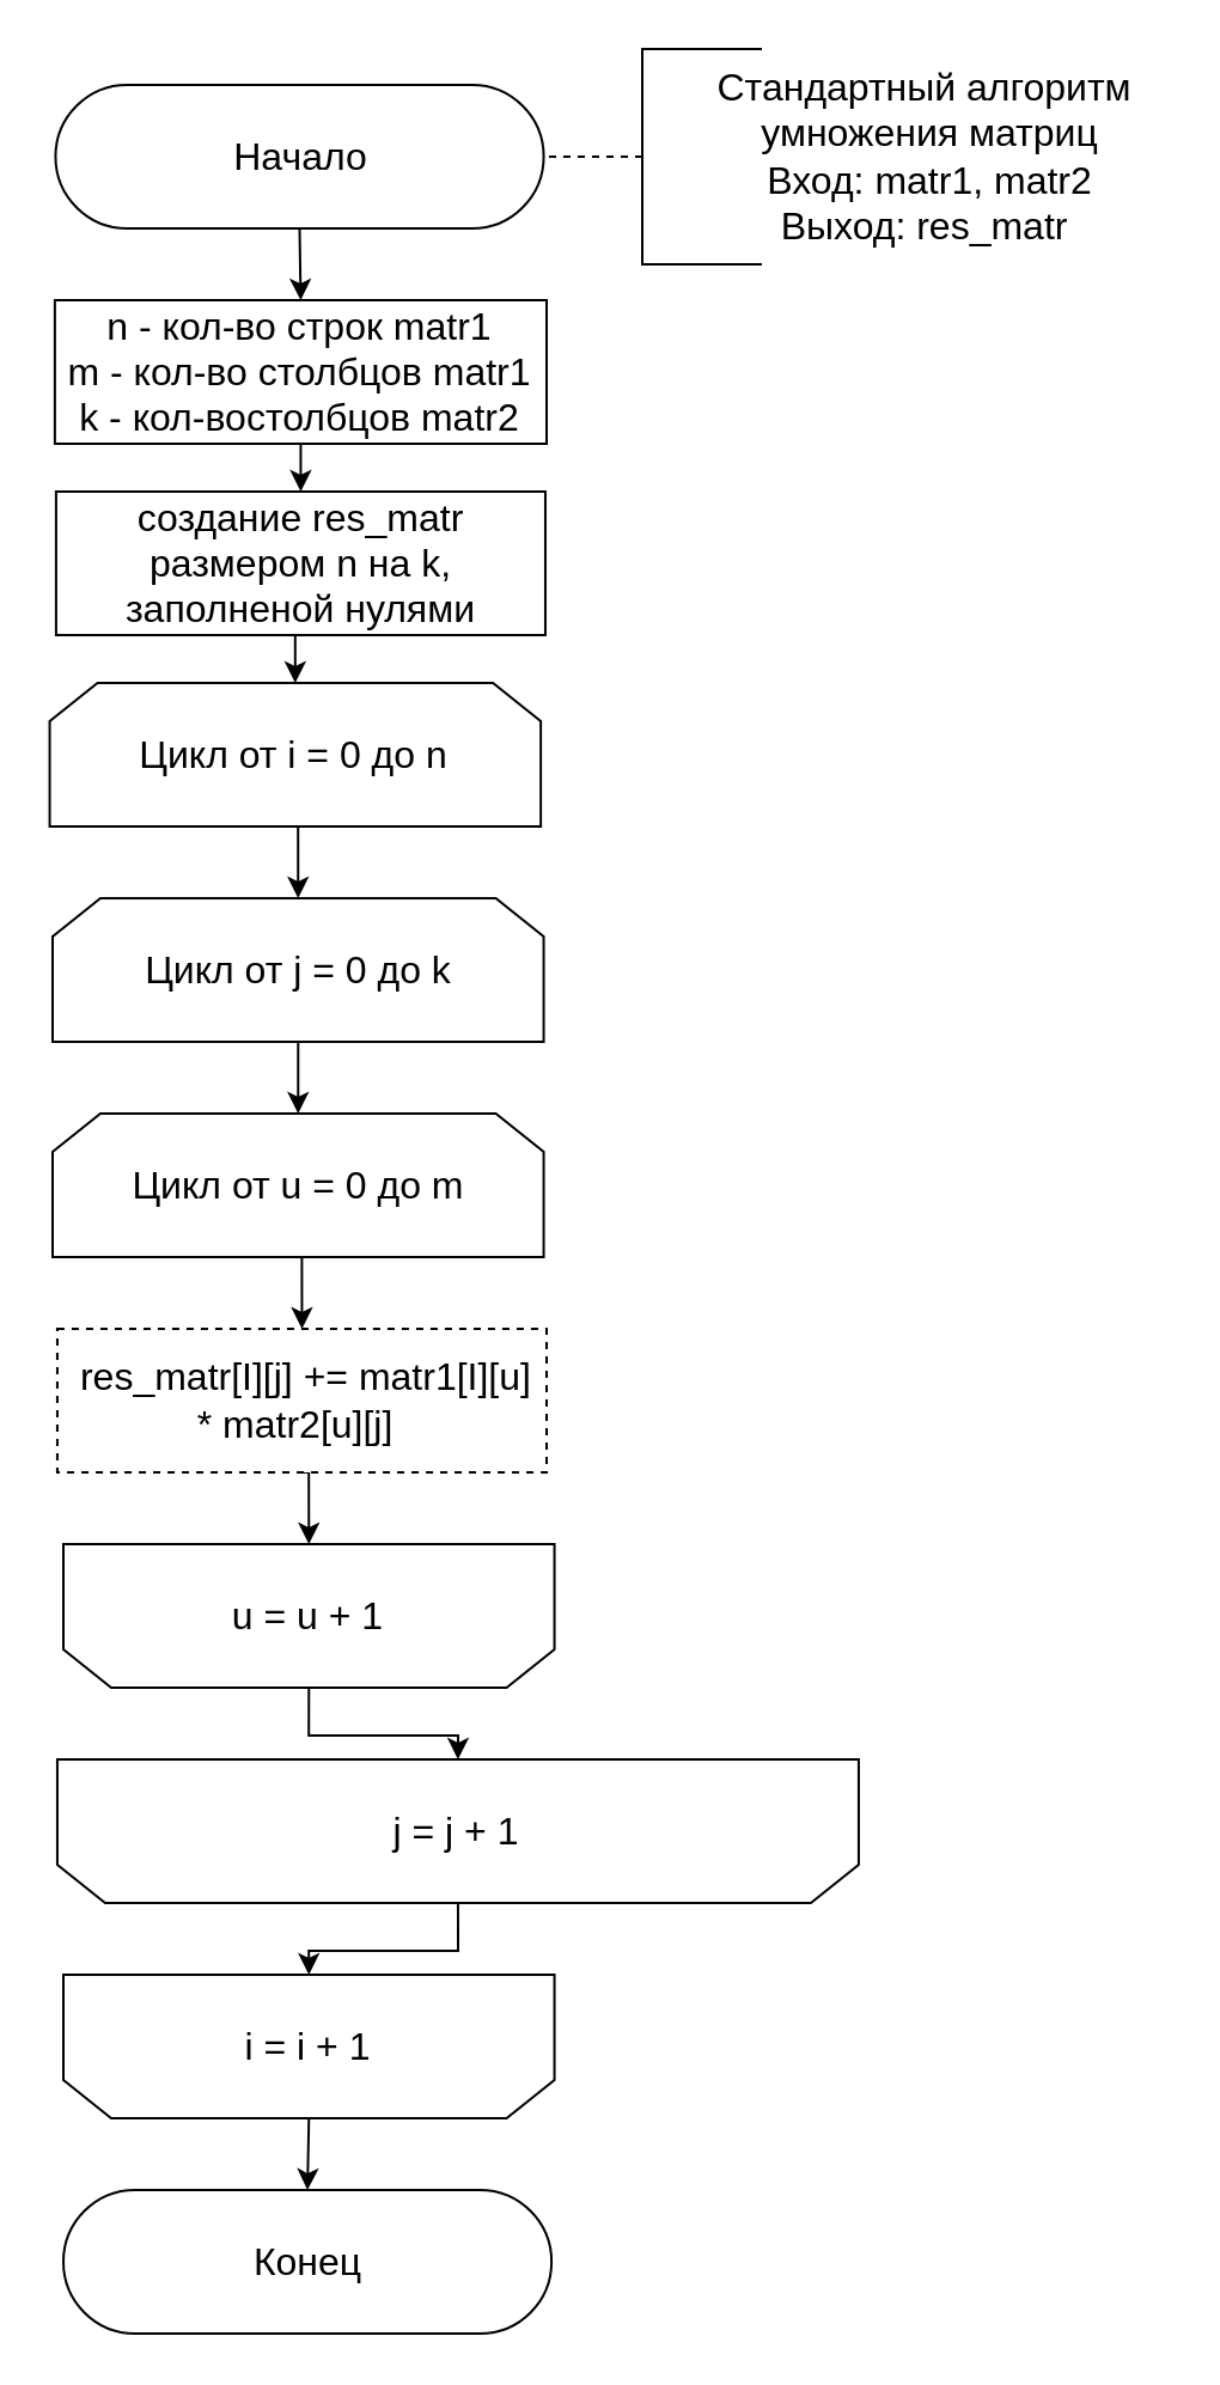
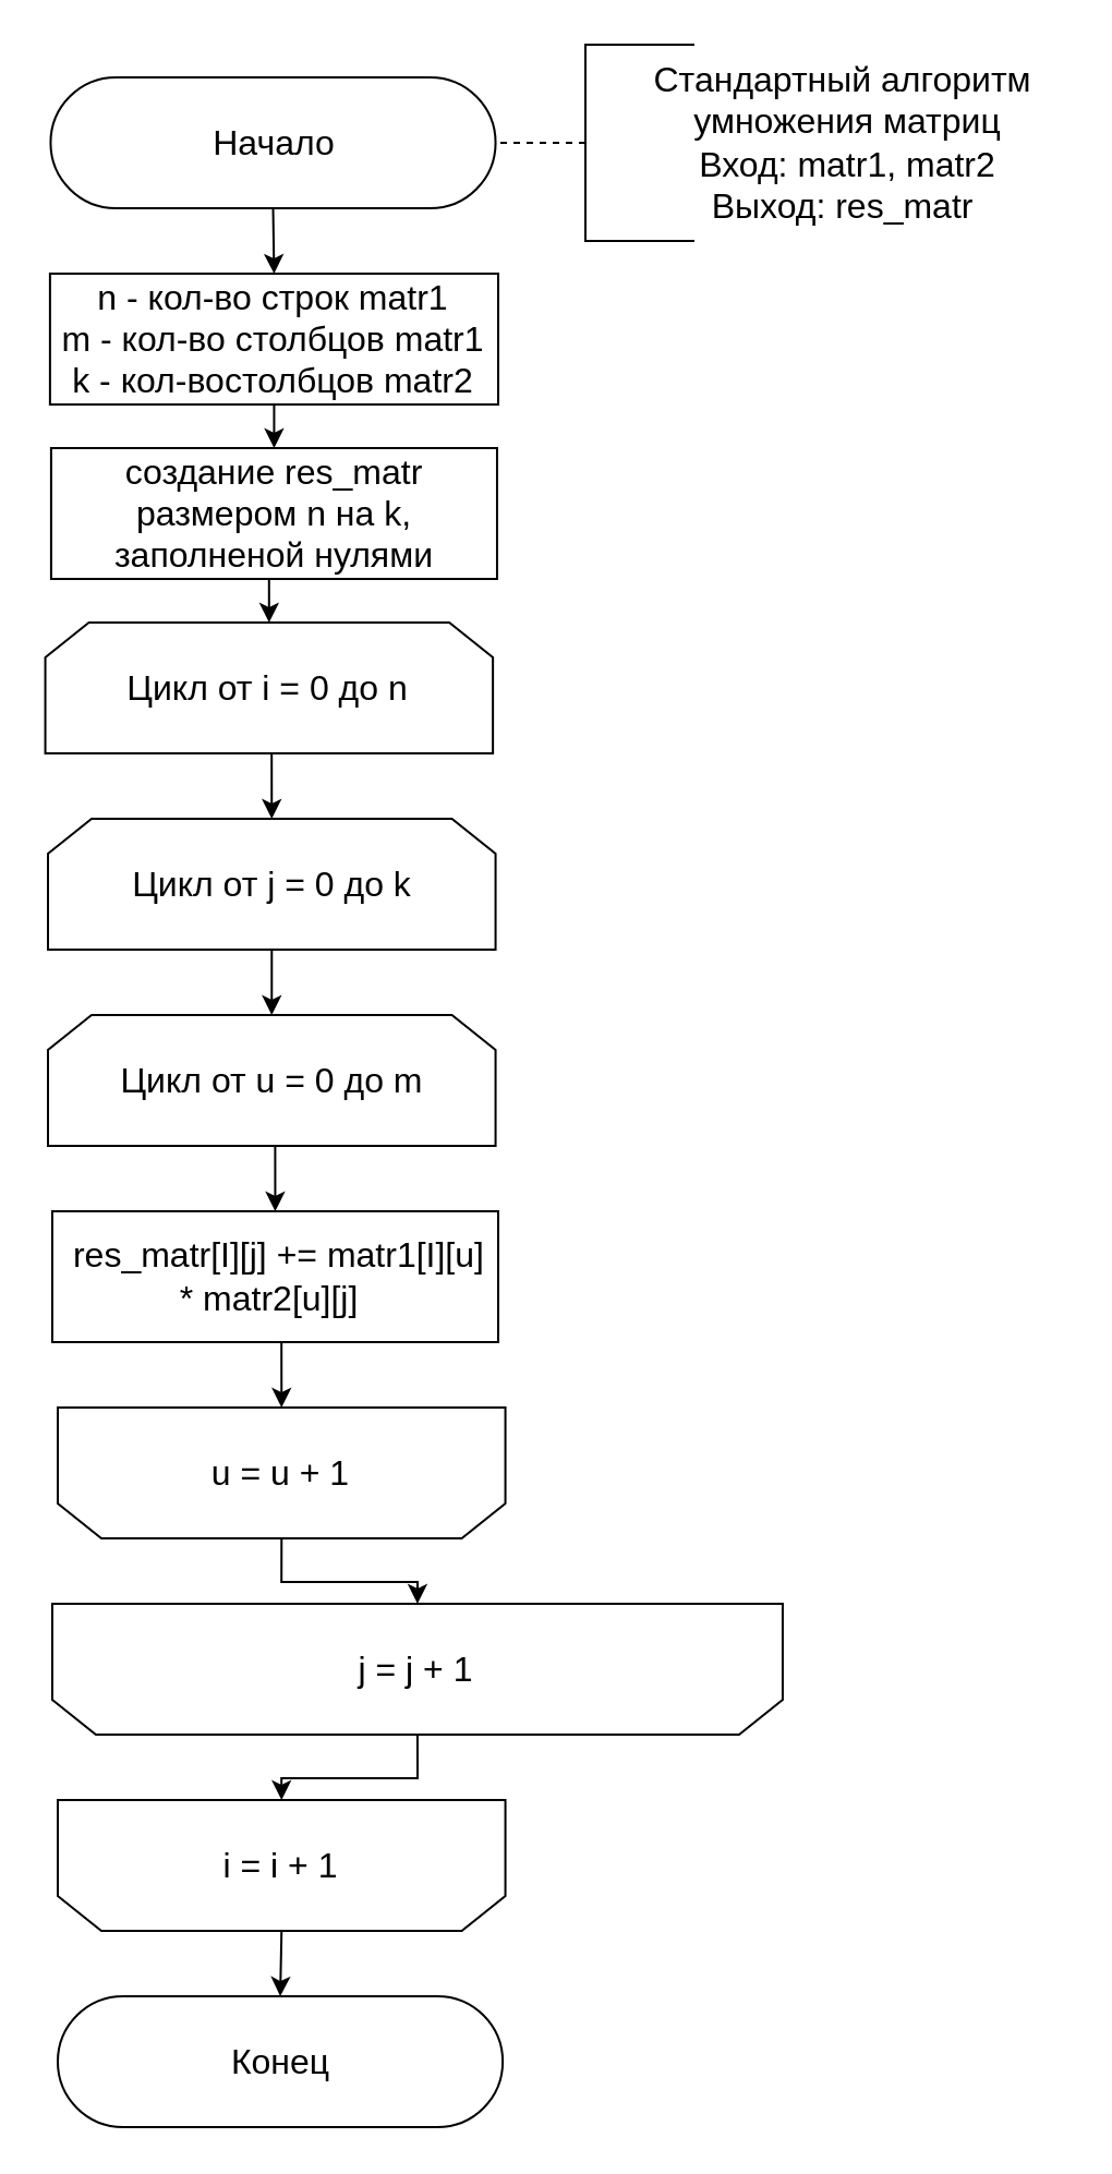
  <mxCell id="0" />
  <mxCell id="1" parent="0" />
  <mxCell id="2" style="edgeStyle=orthogonalEdgeStyle;rounded=0;orthogonalLoop=1;jettySize=auto;html=1;exitX=0.5;exitY=0.5;exitDx=0;exitDy=30;exitPerimeter=0;entryX=0.5;entryY=0;entryDx=0;entryDy=0;endArrow=classic;endFill=1;" edge="1" parent="1" source="3" target="19"><mxGeometry relative="1" as="geometry" /></mxCell>
  <mxCell id="3" value="&lt;font style=&quot;font-size: 16px&quot;&gt;Начало&lt;/font&gt;" style="html=1;dashed=0;whitespace=wrap;shape=mxgraph.dfd.start" vertex="1" parent="1"><mxGeometry x="22.72" y="35" width="204.06" height="60" as="geometry" /></mxCell>
  <mxCell id="4" style="edgeStyle=orthogonalEdgeStyle;rounded=0;orthogonalLoop=1;jettySize=auto;html=1;exitX=0.5;exitY=1;exitDx=0;exitDy=0;entryX=0.5;entryY=1;entryDx=0;entryDy=0;" edge="1" parent="1" source="5" target="25"><mxGeometry relative="1" as="geometry" /></mxCell>
- <mxCell id="5" value="&lt;font&gt;&lt;font size=&quot;3&quot;&gt;&amp;nbsp;res_matr[I][j] += matr1[I][u] * matr2[u][j]&amp;nbsp;&lt;/font&gt;&lt;br&gt;&lt;/font&gt;" style="rounded=0;whiteSpace=wrap;html=1;shadow=0;glass=0;sketch=0;strokeWidth=1;gradientColor=none;dashed=1;" vertex="1" parent="1"><mxGeometry x="23.47" y="555" width="204.53" height="60" as="geometry" /></mxCell>
+ <mxCell id="5" value="&lt;font&gt;&lt;font size=&quot;3&quot;&gt;&amp;nbsp;res_matr[I][j] += matr1[I][u] * matr2[u][j]&amp;nbsp;&lt;/font&gt;&lt;br&gt;&lt;/font&gt;" style="rounded=0;whiteSpace=wrap;html=1;shadow=0;glass=0;sketch=0;strokeWidth=1;gradientColor=none;" vertex="1" parent="1"><mxGeometry x="23.47" y="555" width="204.53" height="60" as="geometry" /></mxCell>
  <mxCell id="6" style="edgeStyle=orthogonalEdgeStyle;rounded=0;orthogonalLoop=1;jettySize=auto;html=1;exitX=0.5;exitY=1;exitDx=0;exitDy=0;entryX=0.5;entryY=0;entryDx=0;entryDy=0;" edge="1" parent="1" source="7" target="9"><mxGeometry relative="1" as="geometry" /></mxCell>
  <mxCell id="7" value="&lt;font style=&quot;font-size: 16px&quot;&gt;Цикл от i = 0 до n&lt;/font&gt;" style="shape=loopLimit;whiteSpace=wrap;html=1;strokeWidth=1;" vertex="1" parent="1"><mxGeometry x="20.28" y="285" width="205.28" height="60" as="geometry" /></mxCell>
  <mxCell id="8" style="edgeStyle=orthogonalEdgeStyle;rounded=0;orthogonalLoop=1;jettySize=auto;html=1;exitX=0.5;exitY=1;exitDx=0;exitDy=0;entryX=0.5;entryY=0;entryDx=0;entryDy=0;" edge="1" parent="1" source="9" target="21"><mxGeometry relative="1" as="geometry" /></mxCell>
  <mxCell id="9" value="&lt;font style=&quot;font-size: 16px&quot;&gt;Цикл от j = 0 до k&lt;br&gt;&lt;/font&gt;" style="shape=loopLimit;whiteSpace=wrap;html=1;strokeWidth=1;" vertex="1" parent="1"><mxGeometry x="21.5" y="375" width="205.28" height="60" as="geometry" /></mxCell>
  <mxCell id="10" style="edgeStyle=orthogonalEdgeStyle;rounded=0;orthogonalLoop=1;jettySize=auto;html=1;exitX=0.5;exitY=0;exitDx=0;exitDy=0;entryX=0.5;entryY=1;entryDx=0;entryDy=0;" edge="1" parent="1" source="11" target="13"><mxGeometry relative="1" as="geometry" /></mxCell>
  <mxCell id="11" value="&lt;font style=&quot;font-size: 16px&quot;&gt;j = j + 1&lt;br&gt;&lt;/font&gt;" style="shape=loopLimit;whiteSpace=wrap;html=1;strokeWidth=1;direction=west;" vertex="1" parent="1"><mxGeometry x="23.47" y="735" width="335" height="60" as="geometry" /></mxCell>
  <mxCell id="12" style="edgeStyle=orthogonalEdgeStyle;rounded=0;orthogonalLoop=1;jettySize=auto;html=1;exitX=0.5;exitY=0;exitDx=0;exitDy=0;entryX=0.5;entryY=0.5;entryDx=0;entryDy=-30.0;entryPerimeter=0;" edge="1" parent="1" source="13" target="14"><mxGeometry relative="1" as="geometry" /></mxCell>
  <mxCell id="13" value="&lt;font style=&quot;font-size: 16px&quot;&gt;i = i + 1&lt;/font&gt;" style="shape=loopLimit;whiteSpace=wrap;html=1;strokeWidth=1;direction=west;" vertex="1" parent="1"><mxGeometry x="26" y="825" width="205.28" height="60" as="geometry" /></mxCell>
  <mxCell id="14" value="&lt;font style=&quot;font-size: 16px&quot;&gt;Конец&lt;/font&gt;" style="html=1;dashed=0;whitespace=wrap;shape=mxgraph.dfd.start" vertex="1" parent="1"><mxGeometry x="26" y="915" width="204.06" height="60" as="geometry" /></mxCell>
  <mxCell id="15" style="edgeStyle=orthogonalEdgeStyle;rounded=0;orthogonalLoop=1;jettySize=auto;html=1;exitX=0;exitY=0.5;exitDx=0;exitDy=0;exitPerimeter=0;entryX=1;entryY=0.5;entryDx=0;entryDy=0;entryPerimeter=0;dashed=1;endArrow=none;endFill=0;" edge="1" parent="1" source="16" target="3"><mxGeometry relative="1" as="geometry" /></mxCell>
  <mxCell id="16" value="" style="strokeWidth=1;html=1;shape=mxgraph.flowchart.annotation_1;align=left;pointerEvents=1;" vertex="1" parent="1"><mxGeometry x="268" y="20" width="50" height="90" as="geometry" /></mxCell>
  <mxCell id="17" value="&lt;div&gt;&lt;font size=&quot;3&quot;&gt;Стандартный алгоритм&amp;nbsp;&lt;/font&gt;&lt;/div&gt;&lt;div&gt;&lt;font size=&quot;3&quot;&gt;умножения матриц&lt;/font&gt;&lt;/div&gt;&lt;font&gt;&lt;div style=&quot;font-size: 16px&quot;&gt;Вход: matr1, matr2&lt;/div&gt;&lt;div&gt;&lt;div&gt;&lt;font size=&quot;3&quot;&gt;Выход: res_matr&amp;nbsp;&lt;/font&gt;&lt;/div&gt;&lt;/div&gt;&lt;/font&gt;" style="text;html=1;align=center;verticalAlign=middle;resizable=0;points=[];autosize=1;strokeColor=none;fillColor=none;" vertex="1" parent="1"><mxGeometry x="288" y="35" width="200" height="60" as="geometry" /></mxCell>
  <mxCell id="18" style="edgeStyle=orthogonalEdgeStyle;rounded=0;orthogonalLoop=1;jettySize=auto;html=1;exitX=0.5;exitY=1;exitDx=0;exitDy=0;entryX=0.5;entryY=0;entryDx=0;entryDy=0;" edge="1" parent="1" source="19" target="23"><mxGeometry relative="1" as="geometry" /></mxCell>
  <mxCell id="19" value="&lt;font style=&quot;font-size: 16px&quot;&gt;n - кол-во строк&amp;nbsp;&lt;span&gt;matr1&lt;/span&gt;&lt;br&gt;m - кол-во столбцов&amp;nbsp;&lt;span&gt;matr1&lt;/span&gt;&lt;br&gt;k - кол-востолбцов&amp;nbsp;&lt;span&gt;matr2&lt;/span&gt;&lt;br&gt;&lt;/font&gt;" style="rounded=0;whiteSpace=wrap;html=1;shadow=0;glass=0;sketch=0;strokeWidth=1;gradientColor=none;" vertex="1" parent="1"><mxGeometry x="22.44" y="125" width="205.56" height="60" as="geometry" /></mxCell>
  <mxCell id="20" style="edgeStyle=orthogonalEdgeStyle;rounded=0;orthogonalLoop=1;jettySize=auto;html=1;exitX=0.5;exitY=1;exitDx=0;exitDy=0;entryX=0.5;entryY=0;entryDx=0;entryDy=0;" edge="1" parent="1" source="21" target="5"><mxGeometry relative="1" as="geometry" /></mxCell>
  <mxCell id="21" value="&lt;font style=&quot;font-size: 16px&quot;&gt;Цикл от u = 0 до m&lt;br&gt;&lt;/font&gt;" style="shape=loopLimit;whiteSpace=wrap;html=1;strokeWidth=1;" vertex="1" parent="1"><mxGeometry x="21.5" y="465" width="205.28" height="60" as="geometry" /></mxCell>
  <mxCell id="22" style="edgeStyle=orthogonalEdgeStyle;rounded=0;orthogonalLoop=1;jettySize=auto;html=1;exitX=0.5;exitY=1;exitDx=0;exitDy=0;entryX=0.5;entryY=0;entryDx=0;entryDy=0;" edge="1" parent="1" source="23" target="7"><mxGeometry relative="1" as="geometry" /></mxCell>
  <mxCell id="23" value="&lt;font&gt;&lt;font size=&quot;3&quot;&gt;создание res_matr размером n на k, заполненой нулями&lt;/font&gt;&lt;br&gt;&lt;/font&gt;" style="rounded=0;whiteSpace=wrap;html=1;shadow=0;glass=0;sketch=0;strokeWidth=1;gradientColor=none;" vertex="1" parent="1"><mxGeometry x="22.95" y="205" width="204.53" height="60" as="geometry" /></mxCell>
  <mxCell id="24" style="edgeStyle=orthogonalEdgeStyle;rounded=0;orthogonalLoop=1;jettySize=auto;html=1;exitX=0.5;exitY=0;exitDx=0;exitDy=0;entryX=0.5;entryY=1;entryDx=0;entryDy=0;" edge="1" parent="1" source="25" target="11"><mxGeometry relative="1" as="geometry" /></mxCell>
  <mxCell id="25" value="&lt;font style=&quot;font-size: 16px&quot;&gt;u = u + 1&lt;/font&gt;" style="shape=loopLimit;whiteSpace=wrap;html=1;strokeWidth=1;direction=west;" vertex="1" parent="1"><mxGeometry x="26" y="645" width="205.28" height="60" as="geometry" /></mxCell>
